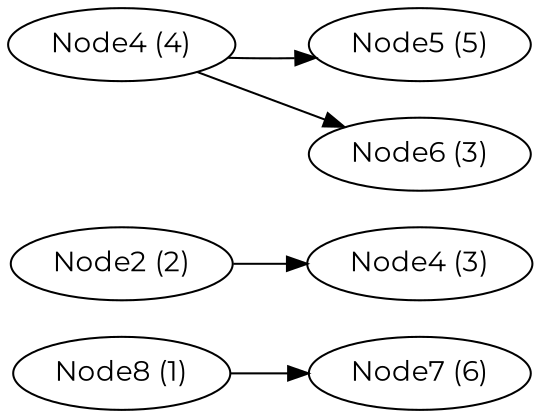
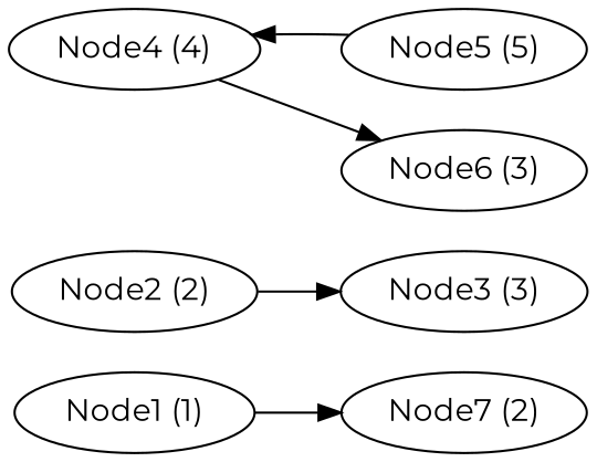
  strict digraph {
    fontname=Montserrat
    rankdir=LR
    node [fontname=Montserrat type="AWS::Node"]
    edge [fontname=Montserrat]
-   n1 [label="Node8 (1)"]
-   n2 [label="Node7 (6)"]
+   n1 [label="Node1 (1)"]
+   n2 [label="Node7 (2)"]
    n3 [label="Node2 (2)"]
-   n4 [label="Node4 (3)"]
+   n4 [label="Node3 (3)"]
    n5 [label="Node4 (4)"]
    n6 [label="Node5 (5)"]
    n7 [label="Node6 (3)"]
    n1 -> n2
    n3 -> n4
-   n5 -> n6
+   n6 -> n5
    n5 -> n7
  }
